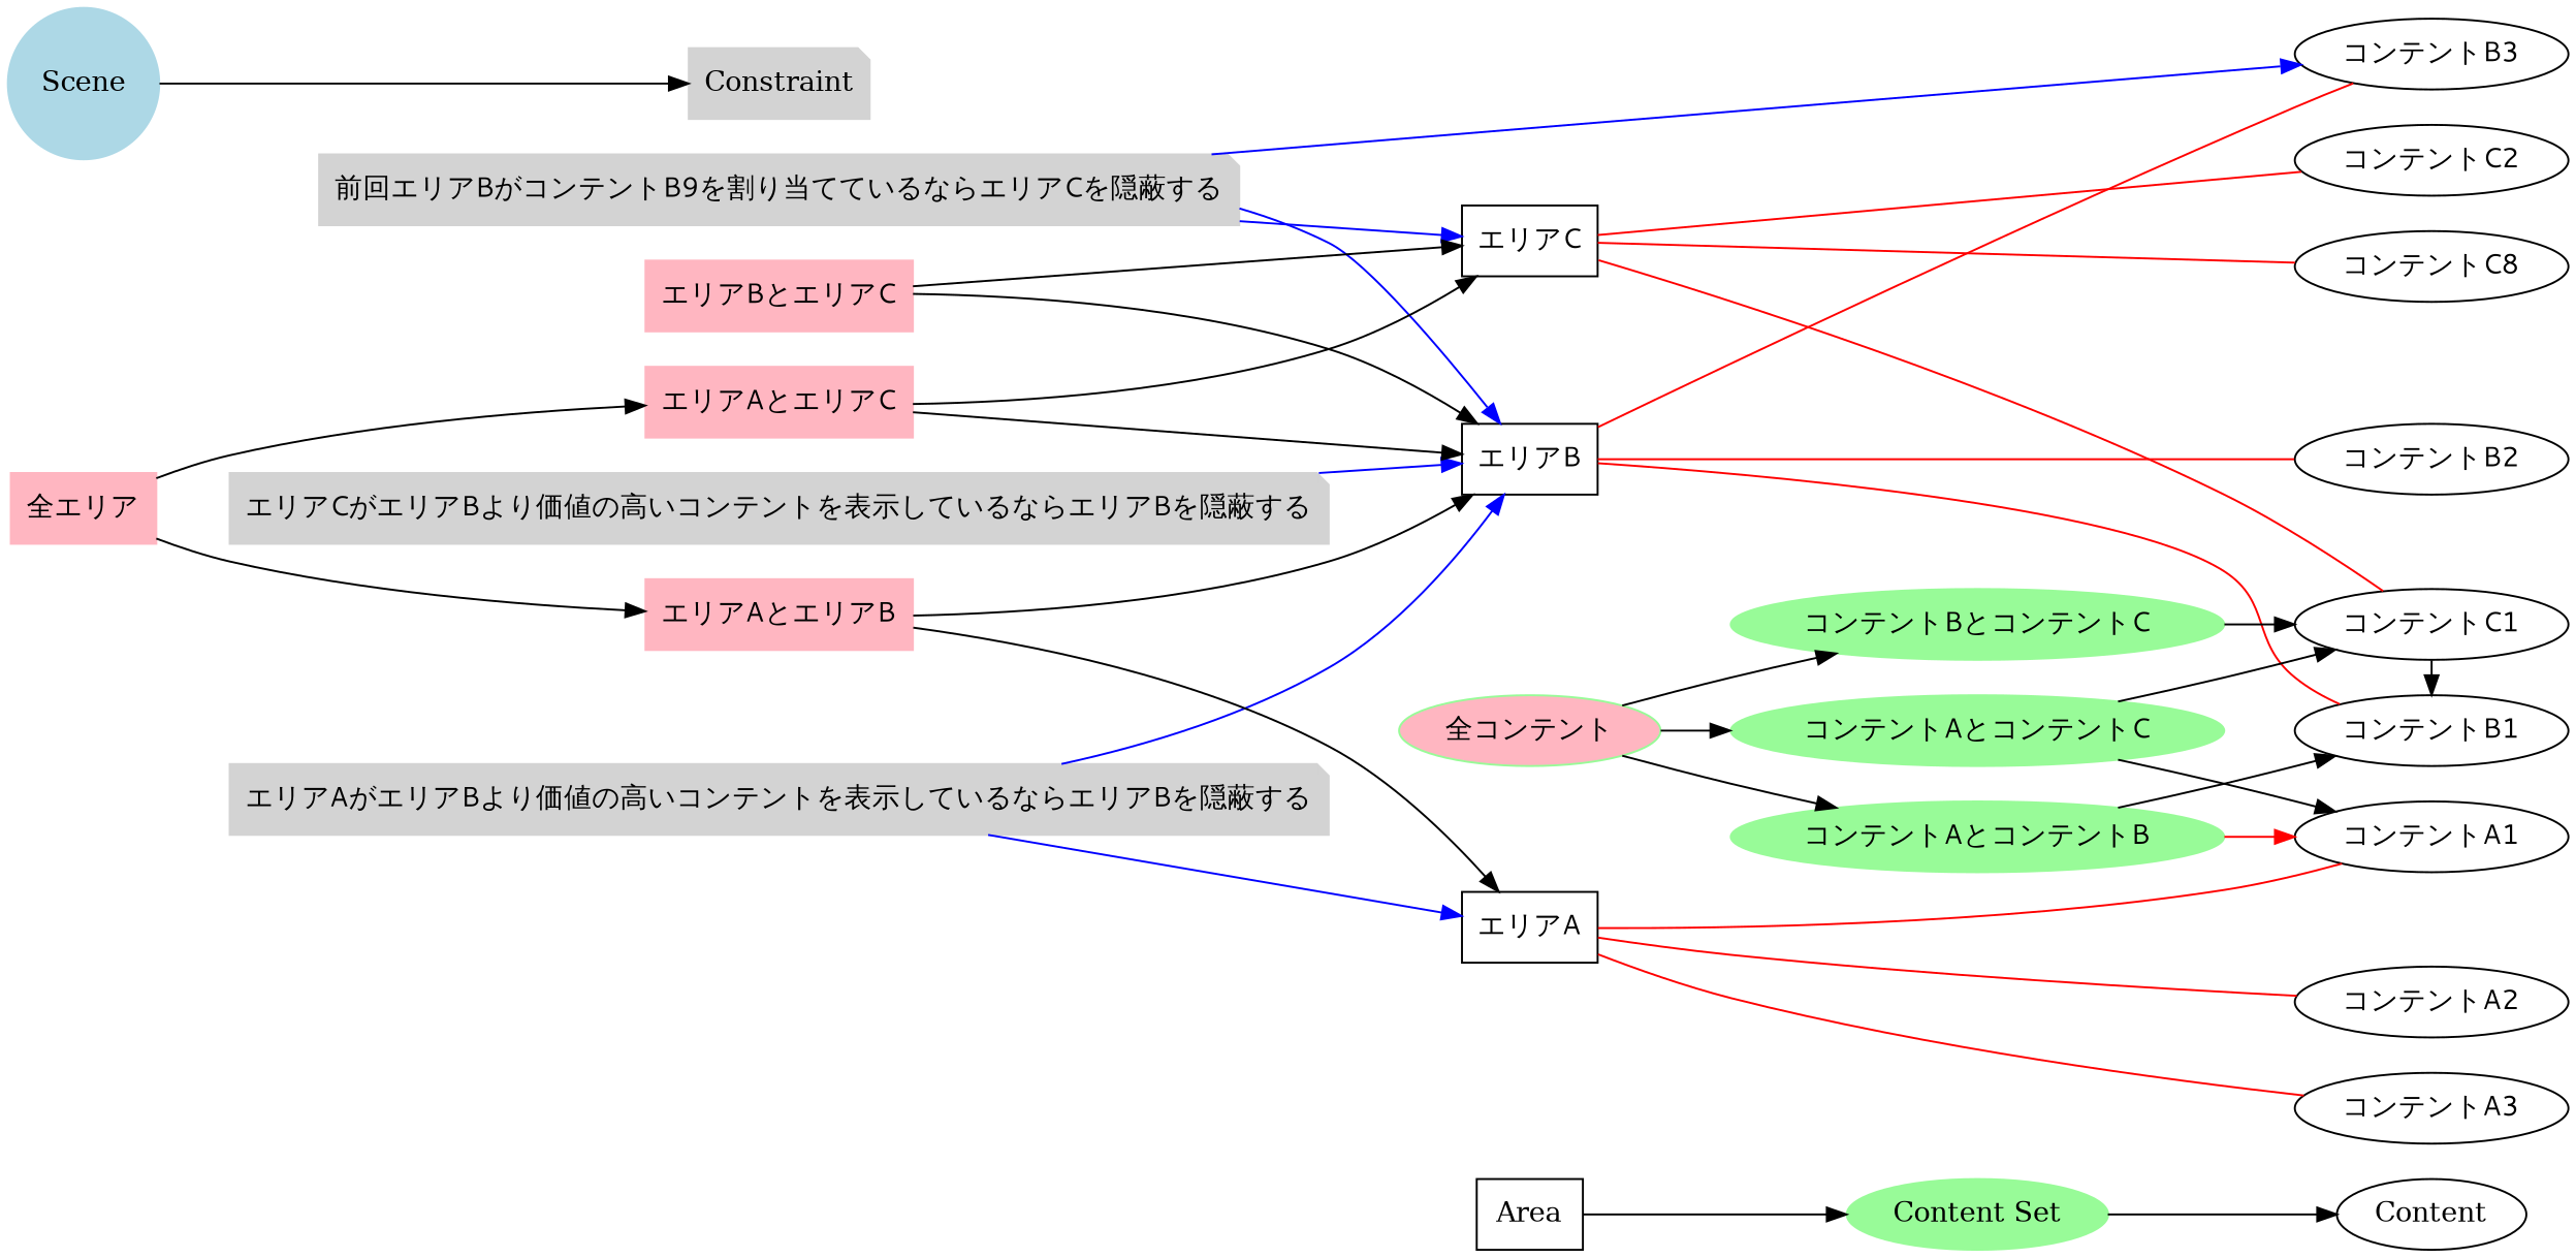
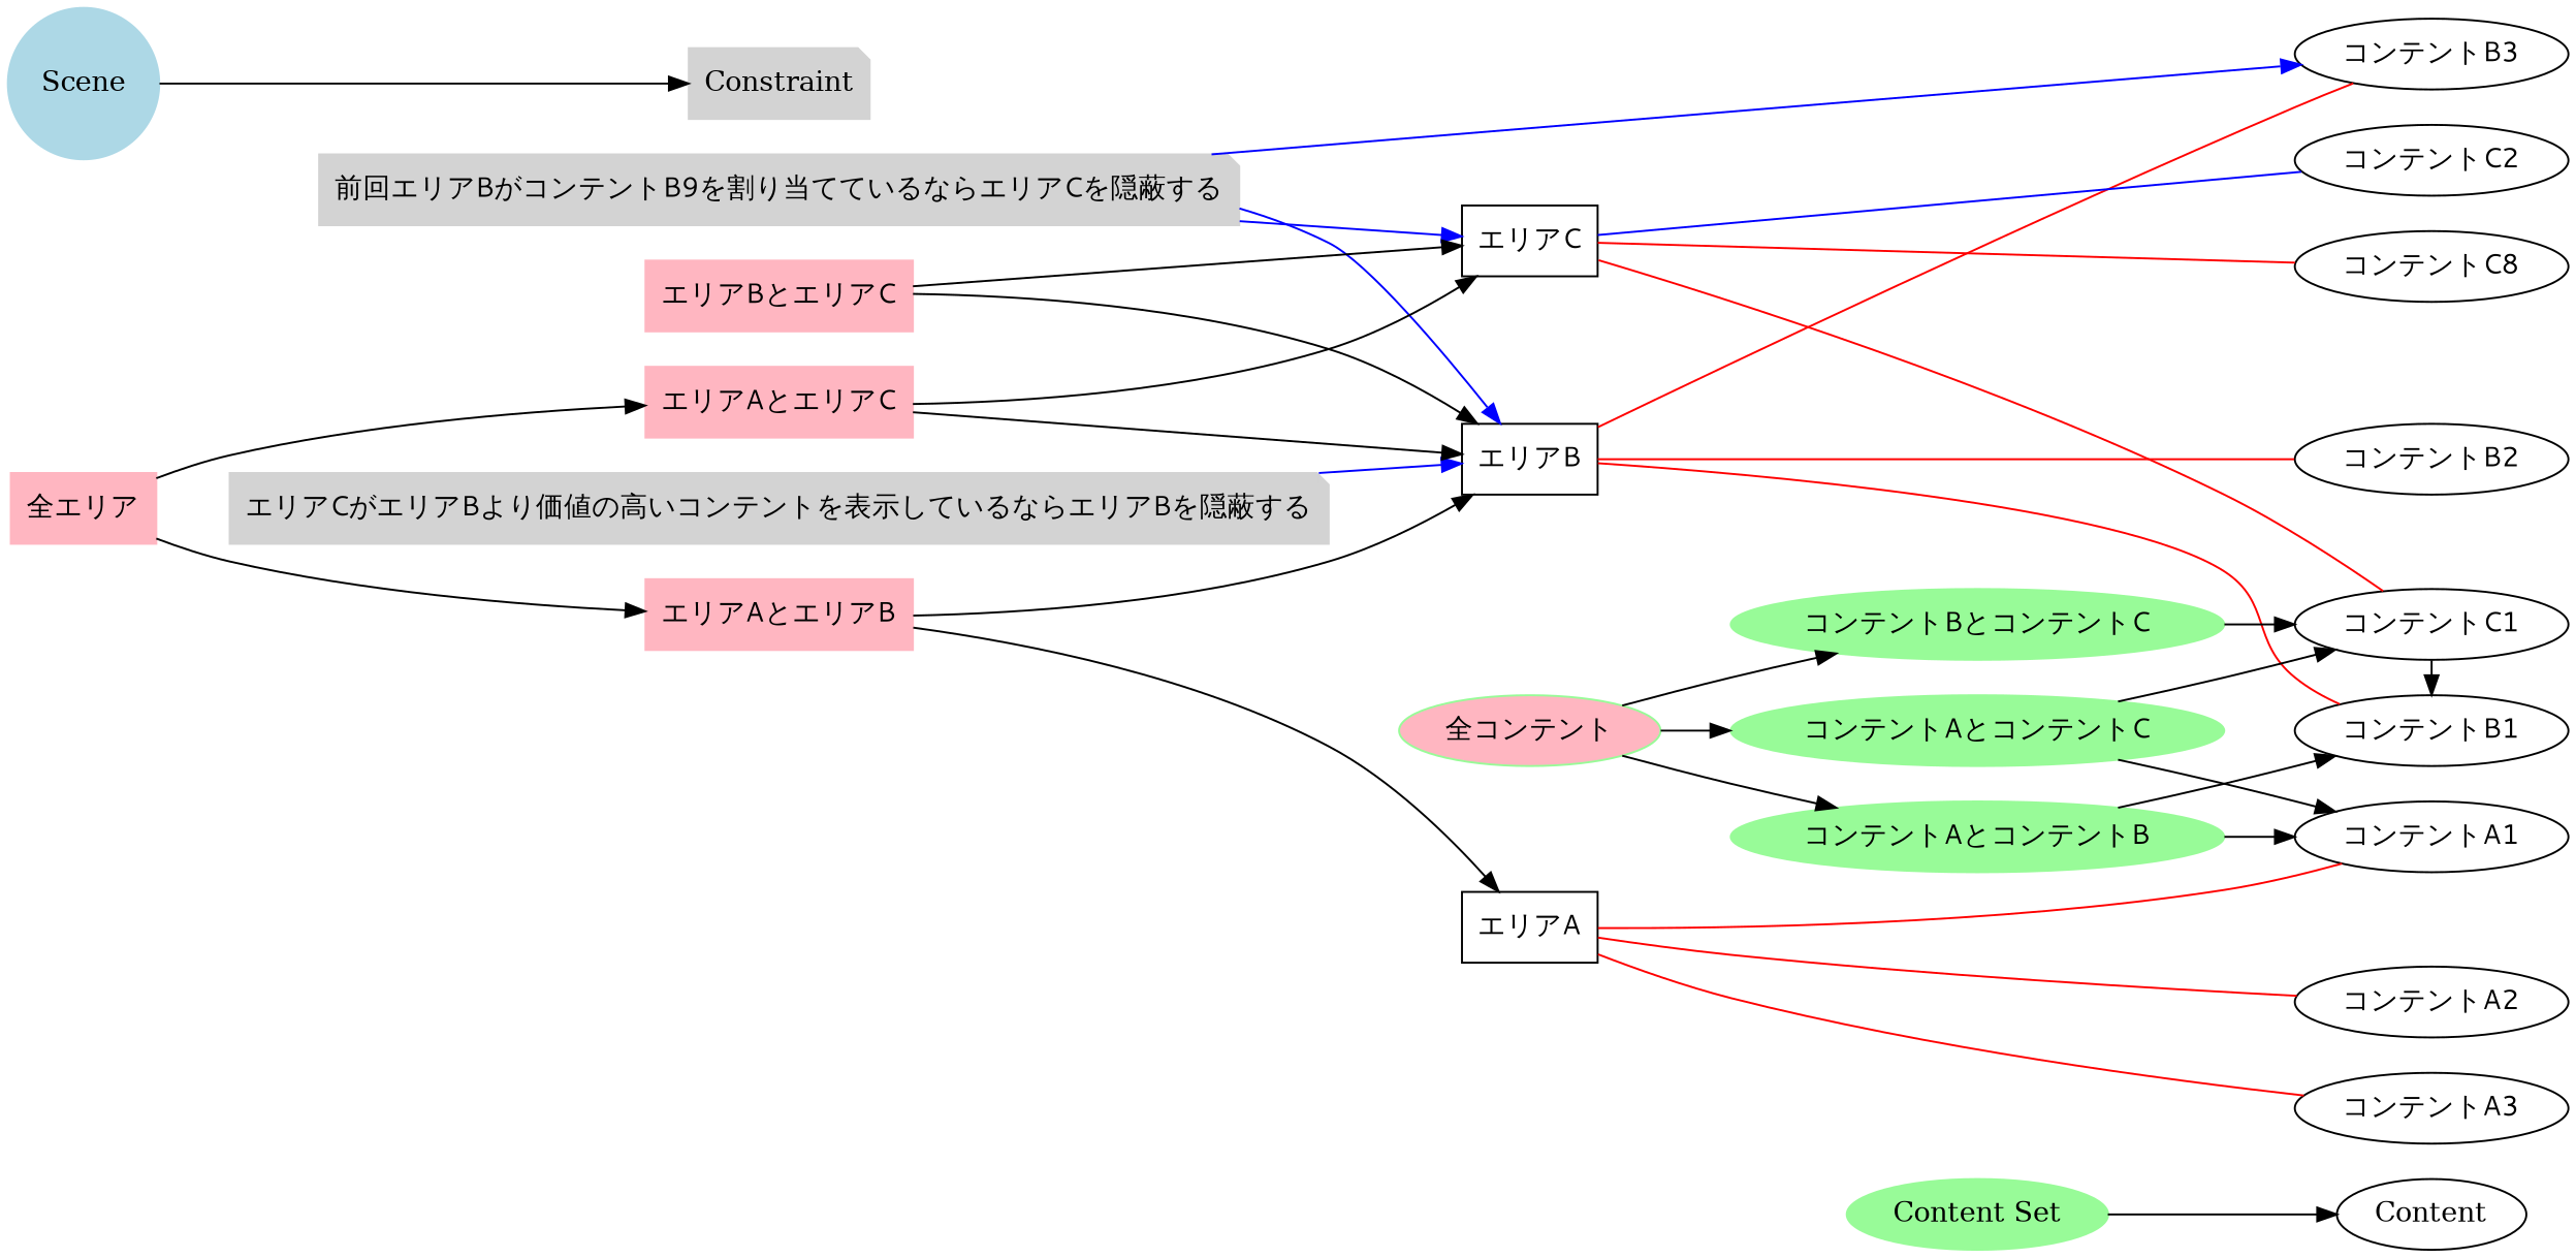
  digraph {
    clusterrank=global
    rankdir=LR
    node [shape=ellipse fontname="Meiryo UI"]
-   Area [shape=box fontname=""]
    n2 [label="エリアA" shape=box]
    n3 [label="エリアB" shape=box]
    n4 [label="エリアC" shape=box]
    Content [fontname=""]
    n6 [label="コンテントA1"]
    n7 [label="コンテントB1"]
    n8 [label="コンテントC1"]
    n9 [label="コンテントA2"]
    n10 [label="コンテントB2"]
    n11 [label="コンテントC2"]
    n12 [label="コンテントA3"]
    n13 [label="コンテントB3"]
    n14 [label="コンテントC8"]
    Constraint [color=lightgrey shape=note style=filled fontname=""]
-   n16 [color=lightgrey label="エリアAがエリアBより価値の高いコンテントを表示しているならエリアBを隠蔽する" shape=note style=filled]
    n17 [color=lightgrey label="前回エリアBがコンテントB9を割り当てているならエリアCを隠蔽する" shape=note style=filled]
    n18 [color=lightgrey label="エリアCがエリアBより価値の高いコンテントを表示しているならエリアBを隠蔽する" shape=note style=filled]
    n19 [color=lightpink label="エリアAとエリアB" shape=box style=filled]
    n20 [color=lightpink label="エリアAとエリアC" shape=box style=filled]
    n21 [color=lightpink label="エリアBとエリアC" shape=box style=filled]
    n22 [color=lightpink label="全エリア" shape=box style=filled]
    "Content Set" [color=palegreen style=filled fontname=""]
    n24 [color=palegreen label="コンテントAとコンテントB" style=filled]
    n25 [color=palegreen label="コンテントAとコンテントC" style=filled]
    n26 [color=palegreen label="コンテントBとコンテントC" style=filled]
    n27 [color=palegreen fillcolor=lightpink label="全コンテント" style=filled]
    Scene [color=lightblue shape=circle style=filled fontname=""]
    subgraph sub_1 {
      rank=same
-     Area
      n2
      n3
      n4
    }
    subgraph sub_2 {
      rank=same
      Content
      n6
      n7
      n8
      n9
      n10
      n11
      n12
      n13
      n14
    }
    subgraph sub_3 {
      rank=same
      Constraint
-     n16
      n17
      n18
    }
    subgraph sub_4 {
      rank=same
      Constraint
    }
    subgraph sub_5 {
      rank=same
      Constraint
    }
    subgraph sub_6 {
      n19
      n20
      n21
      n22
    }
    subgraph sub_7 {
      "Content Set"
      n24
      n25
      n26
      n27
    }
    subgraph sub_8 {
      rank=same
      Scene
    }
-   Area -> "Content Set"
    n2 -> n6 [color=red dir=none]
    n2 -> n9 [color=red dir=none]
    n2 -> n12 [color=red dir=none]
    n3 -> n7 [color=red dir=none]
    n3 -> n10 [color=red dir=none]
    n3 -> n13 [color=red dir=none]
    n4 -> n8 [color=red dir=none]
-   n4 -> n11 [color=red dir=none]
+   n4 -> n11 [color=blue dir=none]
    n4 -> n14 [color=red dir=none]
    n8 -> n7
-   n16 -> n2 [color=blue]
-   n16 -> n3 [color=blue]
    n17 -> n3 [color=blue]
    n17 -> n4 [color=blue]
    n17 -> n13 [color=blue]
    n18 -> n3 [color=blue]
    n19 -> n2
    n19 -> n3
    n20 -> n3
    n20 -> n4
    n21 -> n3
    n21 -> n4
    n22 -> n19
    n22 -> n20
    "Content Set" -> Content
-   n24 -> n6 [color=red]
+   n24 -> n6
    n24 -> n7
    n25 -> n6
    n25 -> n8
    n26 -> n8
    n27 -> n24
    n27 -> n25
    n27 -> n26
    Scene -> Constraint
  }
